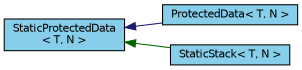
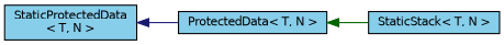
  digraph {
    rankdir=LR
    node [color=black fillcolor=skyblue fontname=Helvetica fontsize=10 shape=record style=filled]
    edge [dir=back fontname=Helvetica fontsize=10 labelfontname=Helvetica labelfontsize=10 style=solid]
    n1 [fontcolor=black height=0.2 label="ProtectedData\< T, N \>" width=0.4]
    n2 [height=0.2 label="StaticProtectedData\l\< T, N \>" width=0.4]
    n3 [height=0.2 label="StaticStack\< T, N \>" width=0.4]
    n2 -> n1 [color=midnightblue]
-   n2 -> n3 [color=darkgreen]
+   n1 -> n3 [color=darkgreen]
  }
